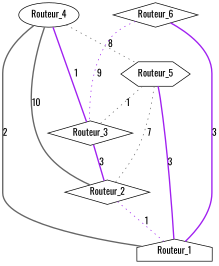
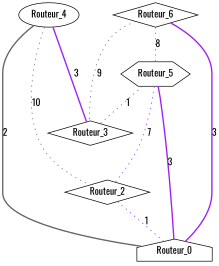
  graph {
    fontname=Oswald
    node [fontname=Oswald shape=diamond]
    edge [color=gray40 fontname=Oswald style=dotted]
-   Routeur_1 [shape=house]
+   Routeur_1 [shape=house label=Routeur_0]
    Routeur_2
    Routeur_3
    Routeur_4 [shape=ellipse]
    Routeur_5 [shape=hexagon]
    Routeur_6
    Routeur_2 -- Routeur_1 [color=purple label=1]
-   Routeur_3 -- Routeur_2 [color=purple label=3 style=bold]
    Routeur_4 -- Routeur_1 [label=2 style=bold]
-   Routeur_4 -- Routeur_2 [label=10 style=bold]
-   Routeur_4 -- Routeur_3 [color=purple label=1 style=bold]
+   Routeur_4 -- Routeur_2 [label=10]
+   Routeur_4 -- Routeur_3 [color=purple label=3 style=bold]
    Routeur_5 -- Routeur_1 [color=purple label=3 style=bold]
-   Routeur_5 -- Routeur_2 [label=7]
+   Routeur_5 -- Routeur_2 [color=purple label=7]
    Routeur_5 -- Routeur_3 [label=1]
    Routeur_6 -- Routeur_1 [color=purple label=3 style=bold]
-   Routeur_6 -- Routeur_3 [color=purple label=9]
-   Routeur_4 -- Routeur_5 [label=8]
+   Routeur_6 -- Routeur_3 [label=9]
+   Routeur_6 -- Routeur_5 [label=8]
  }
